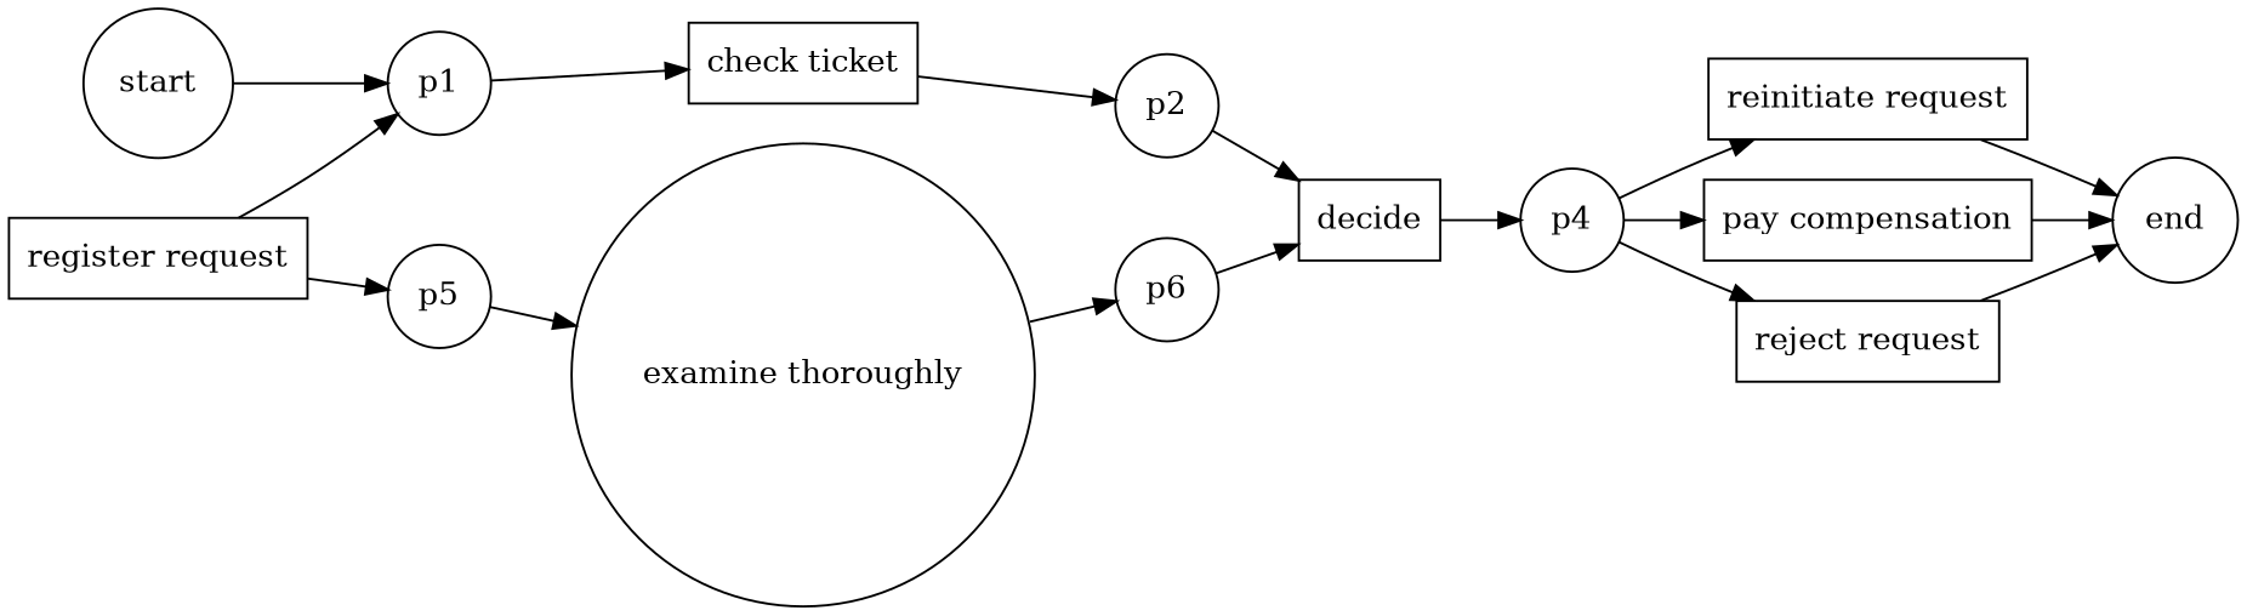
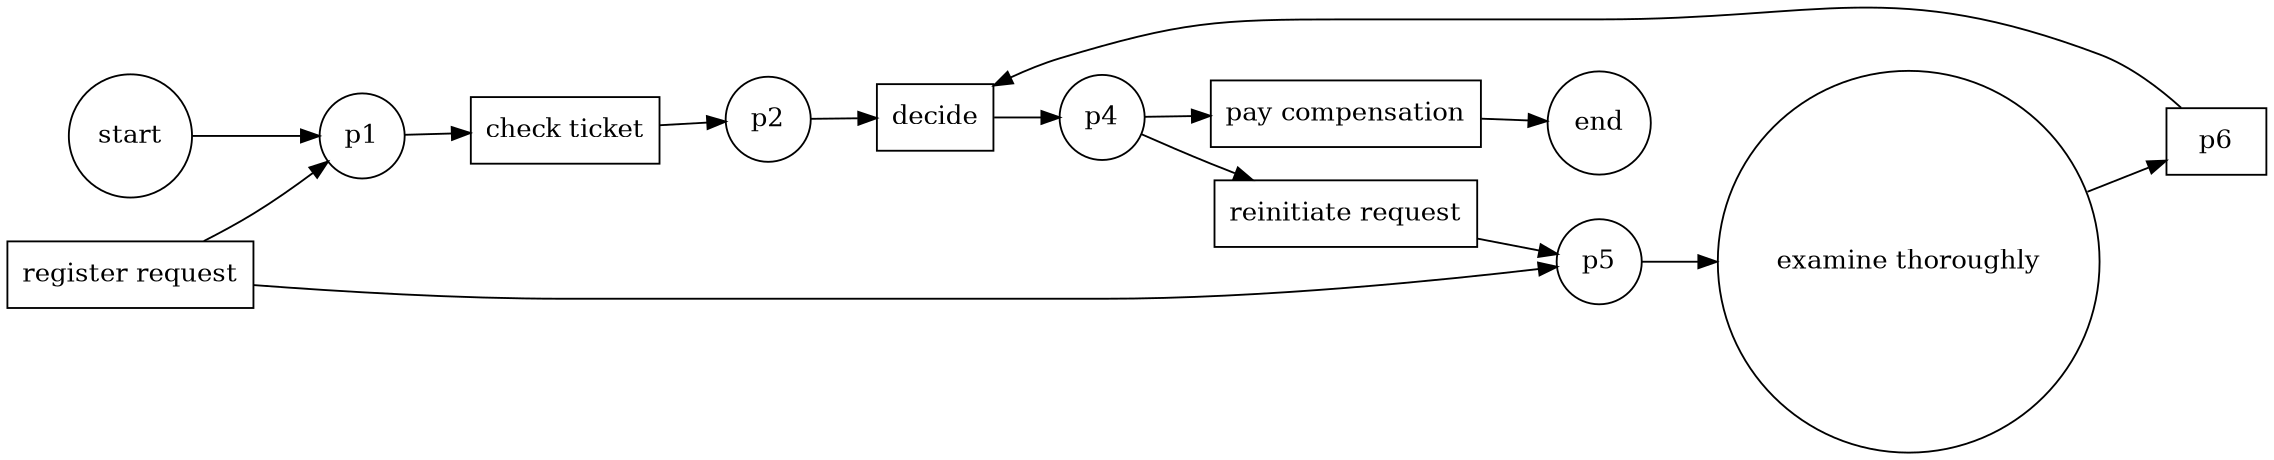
  digraph {
    rankdir=LR
    node [shape=circle]
    p1
    "register request" [shape=rect]
    p5
    "check ticket" [shape=rect]
    "examine thoroughly"
    p2
    decide [shape=rect]
    p4
    "reinitiate request" [shape=rect]
    "pay compensation" [shape=rect]
-   "reject request" [shape=rect]
    end
-   p6
+   p6 [shape=box]
    start
    p1 -> "check ticket"
    "register request" -> p1
    "register request" -> p5
    p5 -> "examine thoroughly"
    "check ticket" -> p2
    "examine thoroughly" -> p6
    p2 -> decide
    decide -> p4
    p4 -> "reinitiate request"
    p4 -> "pay compensation"
-   p4 -> "reject request"
-   "reinitiate request" -> end
+   "reinitiate request" -> p5
    "pay compensation" -> end
-   "reject request" -> end
    p6 -> decide
    start -> p1
  }
